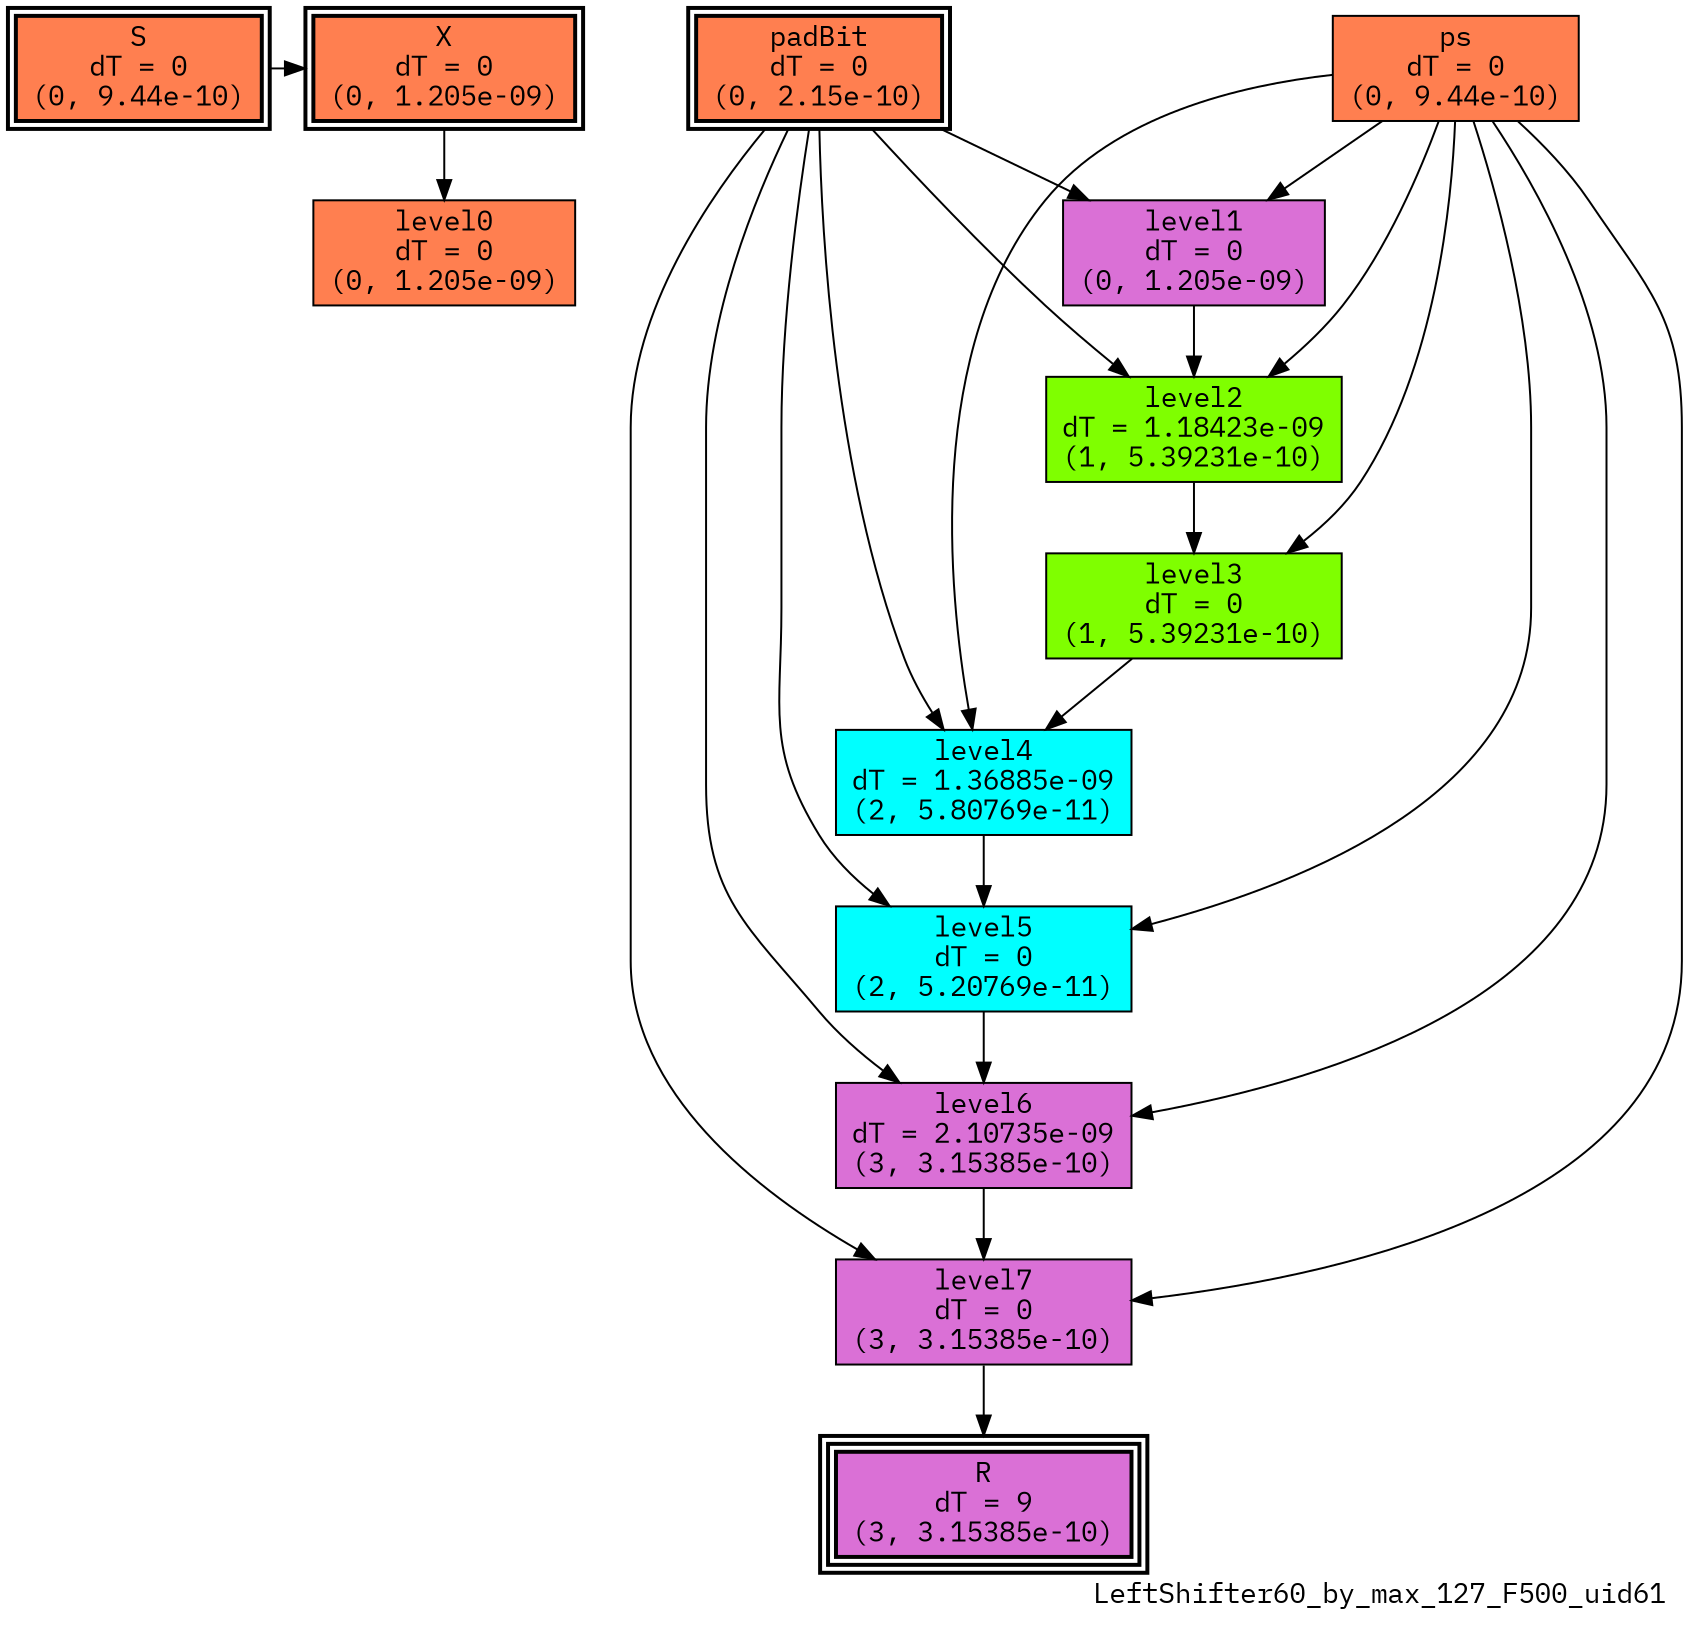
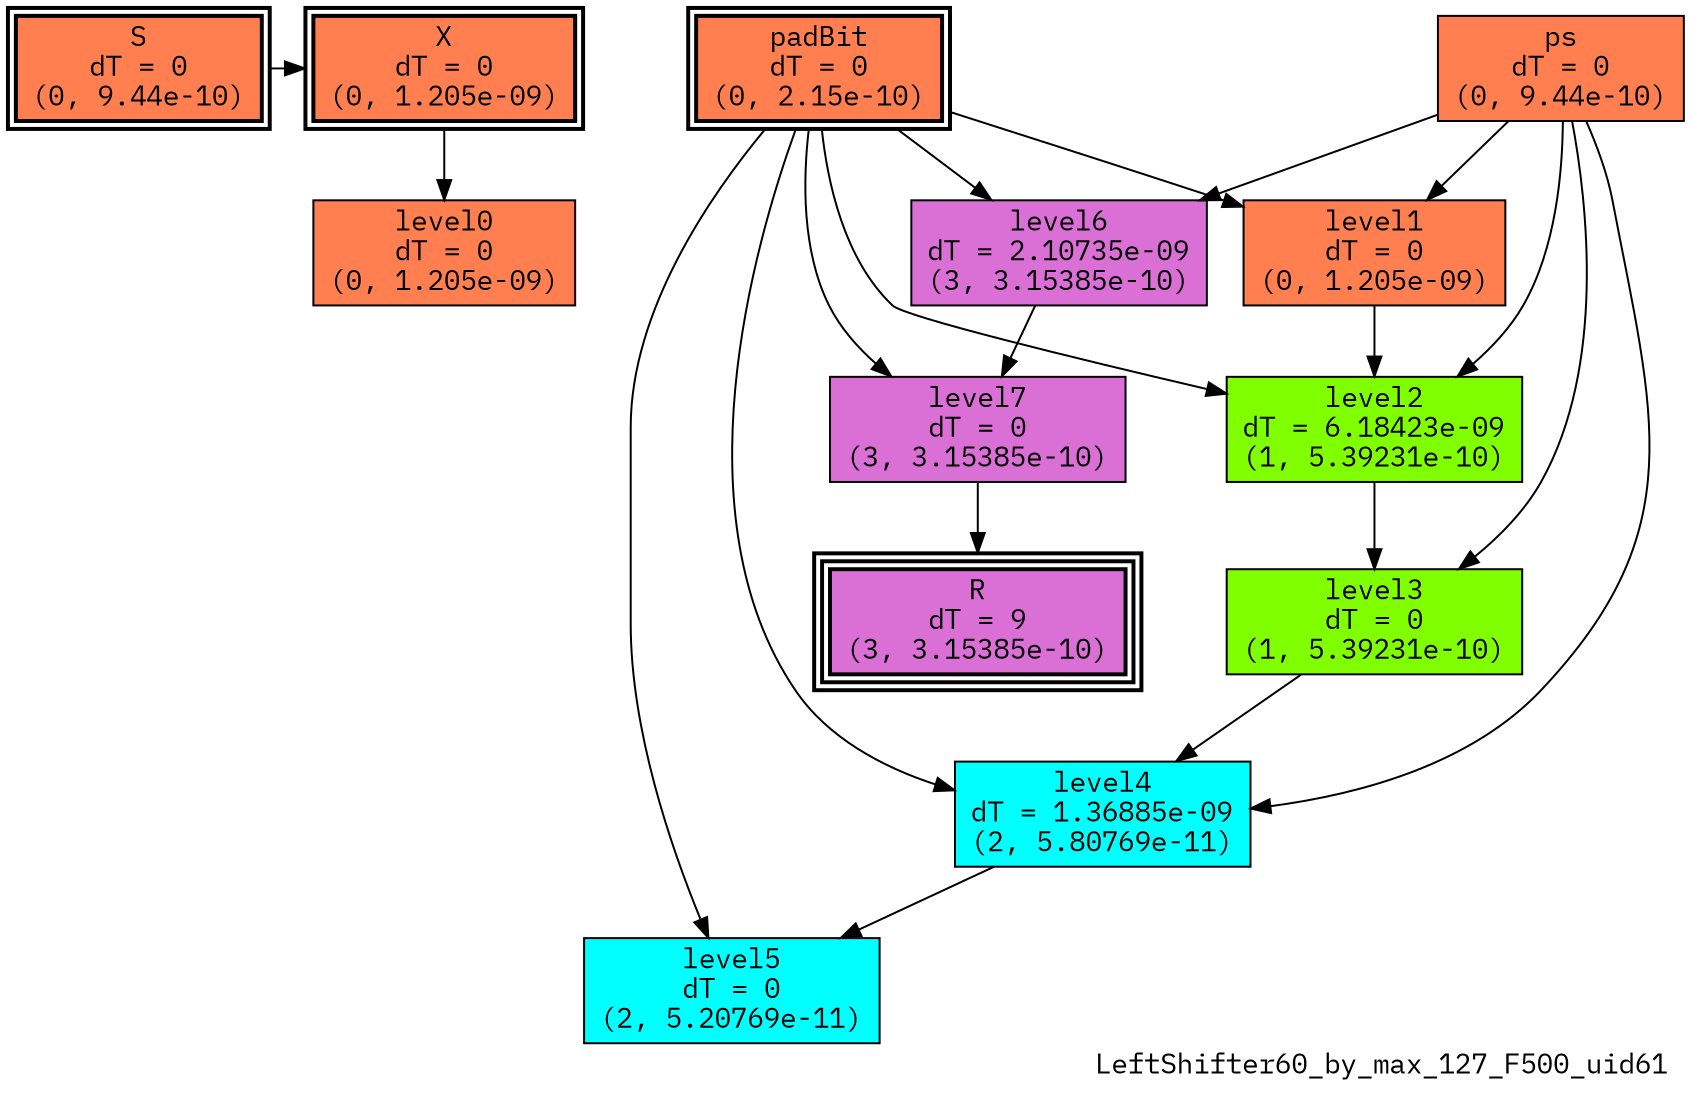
  digraph {
    fontname="IBM Plex Mono"
    label=LeftShifter60_by_max_127_F500_uid61
    labeljust=right
    labelloc=bottom
    nodesep=0.25
    ranksep=0.5
    node [color=black fillcolor=coral fontname="IBM Plex Mono" peripheries=1 shape=box style=filled]
    edge [arrowhead=normal arrowsize=1.0 arrowtail=normal color=black dir=forward fontname="IBM Plex Mono"]
    n1 [label="X\ndT = 0\n(0, 1.205e-09)" peripheries=2 style="bold, filled"]
    n2 [label="S\ndT = 0\n(0, 9.44e-10)" peripheries=2 style="bold, filled"]
    n3 [label="padBit\ndT = 0\n(0, 2.15e-10)" peripheries=2 style="bold, filled"]
    n4 [fillcolor=orchid label="R\ndT = 9\n(3, 3.15385e-10)" peripheries=3 style="bold, filled"]
    n5 [label="level0\ndT = 0\n(0, 1.205e-09)"]
-   n6 [fillcolor=orchid label="level1\ndT = 0\n(0, 1.205e-09)"]
-   n7 [fillcolor=chartreuse label="level2\ndT = 1.18423e-09\n(1, 5.39231e-10)"]
+   n6 [label="level1\ndT = 0\n(0, 1.205e-09)"]
+   n7 [fillcolor=chartreuse label="level2\ndT = 6.18423e-09\n(1, 5.39231e-10)"]
    n8 [fillcolor=cyan label="level4\ndT = 1.36885e-09\n(2, 5.80769e-11)"]
    n9 [fillcolor=cyan label="level5\ndT = 0\n(2, 5.20769e-11)"]
    n10 [fillcolor=orchid label="level6\ndT = 2.10735e-09\n(3, 3.15385e-10)"]
    n11 [fillcolor=orchid label="level7\ndT = 0\n(3, 3.15385e-10)"]
    n12 [label="ps\ndT = 0\n(0, 9.44e-10)"]
    n13 [fillcolor=chartreuse label="level3\ndT = 0\n(1, 5.39231e-10)"]
    subgraph sub_1 {
      rank=same
      n1
      n2
      n3
    }
    subgraph sub_2 {
      rank=same
      n4
    }
    n1 -> n5
    n2 -> n1
    n3 -> n6
    n3 -> n7
    n3 -> n8
    n3 -> n9
    n3 -> n10
    n3 -> n11
    n6 -> n7
    n7 -> n13
    n8 -> n9
-   n9 -> n10
    n10 -> n11
    n11 -> n4
    n12 -> n6
    n12 -> n7
    n12 -> n8
-   n12 -> n9
    n12 -> n10
-   n12 -> n11
    n12 -> n13
    n13 -> n8
  }
